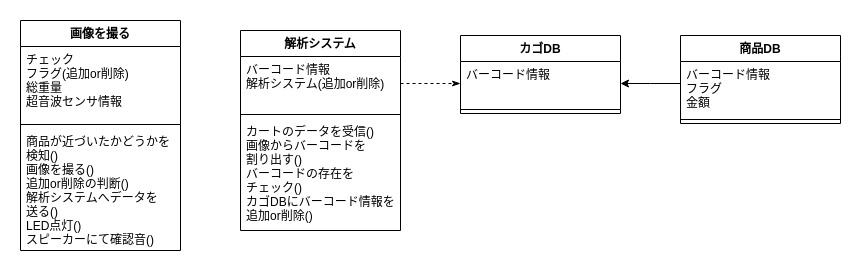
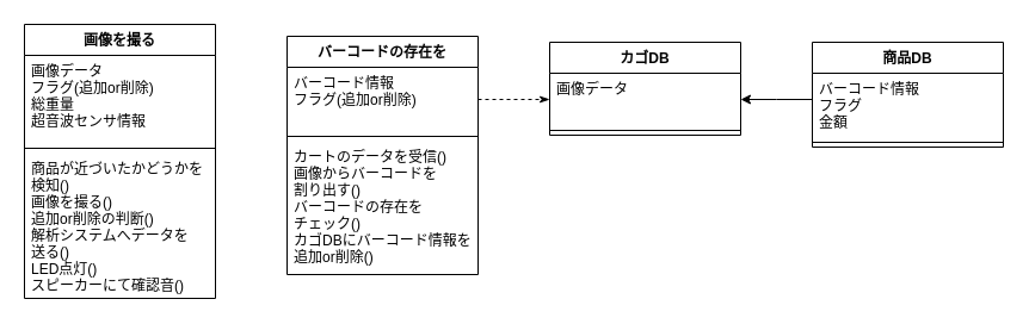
  <mxCell id="0" />
  <mxCell id="1" parent="0" />
  <mxCell id="2" value="画像を撮る" style="swimlane;fontStyle=1;align=center;verticalAlign=top;childLayout=stackLayout;horizontal=1;startSize=26;horizontalStack=0;resizeParent=1;resizeParentMax=0;resizeLast=0;collapsible=1;marginBottom=0;" parent="1" vertex="1"><mxGeometry x="20" y="20" width="160" height="230" as="geometry" /></mxCell>
- <mxCell id="3" value="チェック&#10;フラグ(追加or削除)&#10;総重量&#10;超音波センサ情報" style="text;strokeColor=none;fillColor=none;align=left;verticalAlign=top;spacingLeft=4;spacingRight=4;overflow=hidden;rotatable=0;points=[[0,0.5],[1,0.5]];portConstraint=eastwest;" parent="2" vertex="1"><mxGeometry y="26" width="160" height="74" as="geometry" /></mxCell>
+ <mxCell id="3" value="画像データ&#10;フラグ(追加or削除)&#10;総重量&#10;超音波センサ情報" style="text;strokeColor=none;fillColor=none;align=left;verticalAlign=top;spacingLeft=4;spacingRight=4;overflow=hidden;rotatable=0;points=[[0,0.5],[1,0.5]];portConstraint=eastwest;" parent="2" vertex="1"><mxGeometry y="26" width="160" height="74" as="geometry" /></mxCell>
  <mxCell id="4" value="" style="line;strokeWidth=1;fillColor=none;align=left;verticalAlign=middle;spacingTop=-1;spacingLeft=3;spacingRight=3;rotatable=0;labelPosition=right;points=[];portConstraint=eastwest;" parent="2" vertex="1"><mxGeometry y="100" width="160" height="8" as="geometry" /></mxCell>
  <mxCell id="5" value="商品が近づいたかどうかを&#10;検知()&#10;画像を撮る()&#10;追加or削除の判断()&#10;解析システムへデータを&#10;送る()&#10;LED点灯()&#10;スピーカーにて確認音()" style="text;strokeColor=none;fillColor=none;align=left;verticalAlign=top;spacingLeft=4;spacingRight=4;overflow=hidden;rotatable=0;points=[[0,0.5],[1,0.5]];portConstraint=eastwest;" parent="2" vertex="1"><mxGeometry y="108" width="160" height="122" as="geometry" /></mxCell>
- <mxCell id="6" value="解析システム" style="swimlane;fontStyle=1;align=center;verticalAlign=top;childLayout=stackLayout;horizontal=1;startSize=26;horizontalStack=0;resizeParent=1;resizeParentMax=0;resizeLast=0;collapsible=1;marginBottom=0;" parent="1" vertex="1"><mxGeometry x="240" y="30" width="160" height="200" as="geometry"><mxRectangle x="240" y="265" width="100" height="26" as="alternateBounds" /></mxGeometry></mxCell>
- <mxCell id="7" value="バーコード情報&#10;解析システム(追加or削除)" style="text;strokeColor=none;fillColor=none;align=left;verticalAlign=top;spacingLeft=4;spacingRight=4;overflow=hidden;rotatable=0;points=[[0,0.5],[1,0.5]];portConstraint=eastwest;" parent="6" vertex="1"><mxGeometry y="26" width="160" height="54" as="geometry" /></mxCell>
+ <mxCell id="6" value="バーコードの存在を" style="swimlane;fontStyle=1;align=center;verticalAlign=top;childLayout=stackLayout;horizontal=1;startSize=26;horizontalStack=0;resizeParent=1;resizeParentMax=0;resizeLast=0;collapsible=1;marginBottom=0;" parent="1" vertex="1"><mxGeometry x="240" y="30" width="160" height="200" as="geometry"><mxRectangle x="240" y="265" width="100" height="26" as="alternateBounds" /></mxGeometry></mxCell>
+ <mxCell id="7" value="バーコード情報&#10;フラグ(追加or削除)" style="text;strokeColor=none;fillColor=none;align=left;verticalAlign=top;spacingLeft=4;spacingRight=4;overflow=hidden;rotatable=0;points=[[0,0.5],[1,0.5]];portConstraint=eastwest;" parent="6" vertex="1"><mxGeometry y="26" width="160" height="54" as="geometry" /></mxCell>
  <mxCell id="8" value="" style="line;strokeWidth=1;fillColor=none;align=left;verticalAlign=middle;spacingTop=-1;spacingLeft=3;spacingRight=3;rotatable=0;labelPosition=right;points=[];portConstraint=eastwest;" parent="6" vertex="1"><mxGeometry y="80" width="160" height="8" as="geometry" /></mxCell>
  <mxCell id="9" value="カートのデータを受信()&#10;画像からバーコードを&#10;割り出す()&#10;バーコードの存在を&#10;チェック()&#10;カゴDBにバーコード情報を&#10;追加or削除()" style="text;strokeColor=none;fillColor=none;align=left;verticalAlign=top;spacingLeft=4;spacingRight=4;overflow=hidden;rotatable=0;points=[[0,0.5],[1,0.5]];portConstraint=eastwest;" parent="6" vertex="1"><mxGeometry y="88" width="160" height="112" as="geometry" /></mxCell>
  <mxCell id="10" value="カゴDB" style="swimlane;fontStyle=1;align=center;verticalAlign=top;childLayout=stackLayout;horizontal=1;startSize=26;horizontalStack=0;resizeParent=1;resizeParentMax=0;resizeLast=0;collapsible=1;marginBottom=0;" parent="1" vertex="1"><mxGeometry x="460" y="35" width="160" height="78" as="geometry" /></mxCell>
- <mxCell id="11" value="バーコード情報" style="text;strokeColor=none;fillColor=none;align=left;verticalAlign=top;spacingLeft=4;spacingRight=4;overflow=hidden;rotatable=0;points=[[0,0.5],[1,0.5]];portConstraint=eastwest;" parent="10" vertex="1"><mxGeometry y="26" width="160" height="44" as="geometry" /></mxCell>
+ <mxCell id="11" value="画像データ" style="text;strokeColor=none;fillColor=none;align=left;verticalAlign=top;spacingLeft=4;spacingRight=4;overflow=hidden;rotatable=0;points=[[0,0.5],[1,0.5]];portConstraint=eastwest;" parent="10" vertex="1"><mxGeometry y="26" width="160" height="44" as="geometry" /></mxCell>
  <mxCell id="12" value="" style="line;strokeWidth=1;fillColor=none;align=left;verticalAlign=middle;spacingTop=-1;spacingLeft=3;spacingRight=3;rotatable=0;labelPosition=right;points=[];portConstraint=eastwest;" parent="10" vertex="1"><mxGeometry y="70" width="160" height="8" as="geometry" /></mxCell>
  <mxCell id="13" value="商品DB" style="swimlane;fontStyle=1;align=center;verticalAlign=top;childLayout=stackLayout;horizontal=1;startSize=26;horizontalStack=0;resizeParent=1;resizeParentMax=0;resizeLast=0;collapsible=1;marginBottom=0;" parent="1" vertex="1"><mxGeometry x="680" y="35" width="160" height="88" as="geometry" /></mxCell>
  <mxCell id="14" value="バーコード情報&#10;フラグ&#10;金額" style="text;strokeColor=none;fillColor=none;align=left;verticalAlign=top;spacingLeft=4;spacingRight=4;overflow=hidden;rotatable=0;points=[[0,0.5],[1,0.5]];portConstraint=eastwest;" parent="13" vertex="1"><mxGeometry y="26" width="160" height="54" as="geometry" /></mxCell>
  <mxCell id="15" value="" style="line;strokeWidth=1;fillColor=none;align=left;verticalAlign=middle;spacingTop=-1;spacingLeft=3;spacingRight=3;rotatable=0;labelPosition=right;points=[];portConstraint=eastwest;" parent="13" vertex="1"><mxGeometry y="80" width="160" height="8" as="geometry" /></mxCell>
  <mxCell id="16" style="edgeStyle=orthogonalEdgeStyle;rounded=0;orthogonalLoop=1;jettySize=auto;html=1;exitX=1;exitY=0.5;exitDx=0;exitDy=0;entryX=0;entryY=0.5;entryDx=0;entryDy=0;endArrow=classicThin;endFill=1;dashed=1;" parent="1" source="7" target="11" edge="1"><mxGeometry relative="1" as="geometry" /></mxCell>
  <mxCell id="17" style="edgeStyle=orthogonalEdgeStyle;rounded=0;orthogonalLoop=1;jettySize=auto;html=1;exitX=1;exitY=0.5;exitDx=0;exitDy=0;endArrow=none;endFill=0;startArrow=classic;startFill=1;" parent="1" source="11" edge="1"><mxGeometry relative="1" as="geometry"><mxPoint x="680" y="83" as="targetPoint" /></mxGeometry></mxCell>
